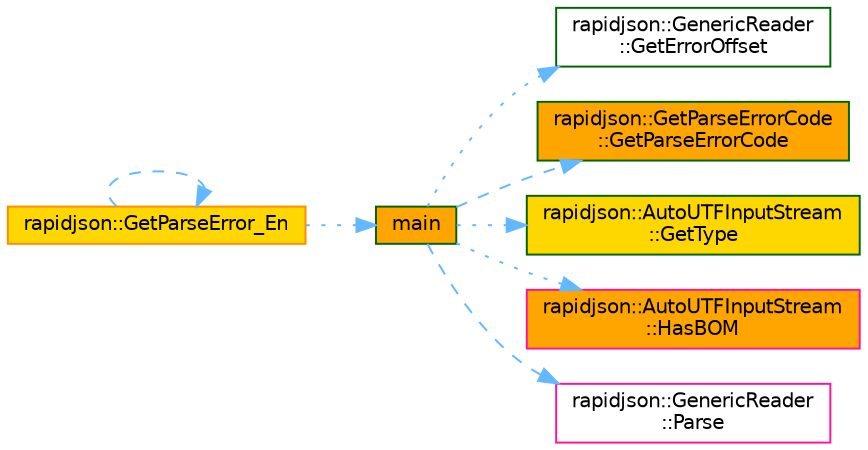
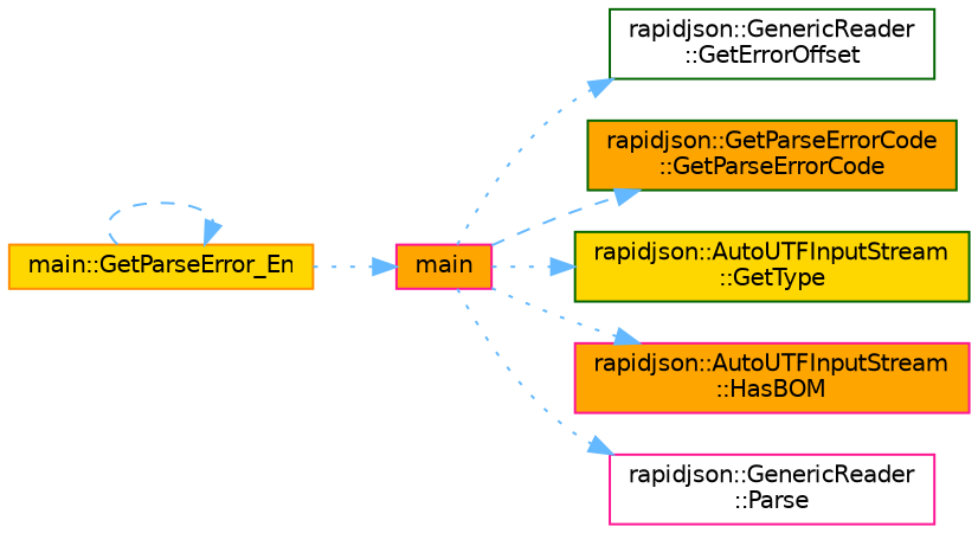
  digraph {
    rankdir=LR
    node [color=deeppink fillcolor=orange fontname=Helvetica fontsize=10 shape=box style=filled]
    edge [color=steelblue1 fontname=Helvetica fontsize=10 labelfontname=Helvetica labelfontsize=10 style=dotted]
-   n1 [color=darkgreen fontcolor=black height=0.2 label=main width=0.4]
+   n1 [fontcolor=black height=0.2 label=main width=0.4]
    n2 [color=darkgreen fillcolor=white height=0.2 label="rapidjson::GenericReader\l::GetErrorOffset" width=0.4]
    n3 [color=darkgreen height=0.2 label="rapidjson::GetParseErrorCode\l::GetParseErrorCode" width=0.4]
    n4 [color=darkgreen fillcolor=gold height=0.2 label="rapidjson::AutoUTFInputStream\l::GetType" width=0.4]
    n5 [height=0.2 label="rapidjson::AutoUTFInputStream\l::HasBOM" width=0.4]
    n6 [fillcolor=white height=0.2 label="rapidjson::GenericReader\l::Parse" width=0.4]
-   n7 [color=darkorange fillcolor=gold height=0.2 label="rapidjson::GetParseError_En" width=0.4]
+   n7 [color=darkorange fillcolor=gold height=0.2 label="main::GetParseError_En" width=0.4]
    n1 -> n2
    n1 -> n3 [style=dashed]
    n1 -> n4
    n1 -> n5
-   n1 -> n6 [style=dashed]
+   n1 -> n6
    n7 -> n1
    n7 -> n7 [style=dashed]
  }
